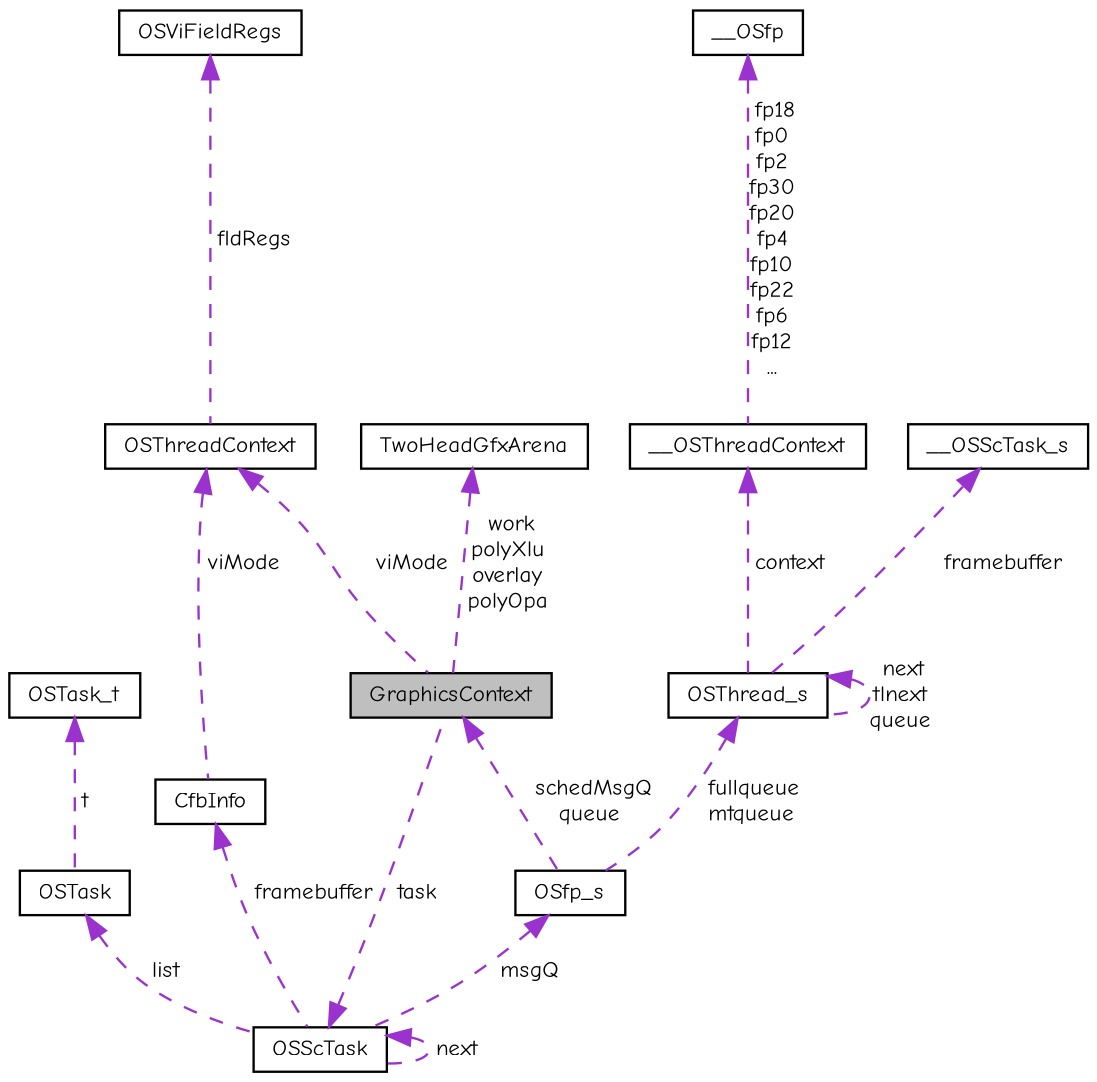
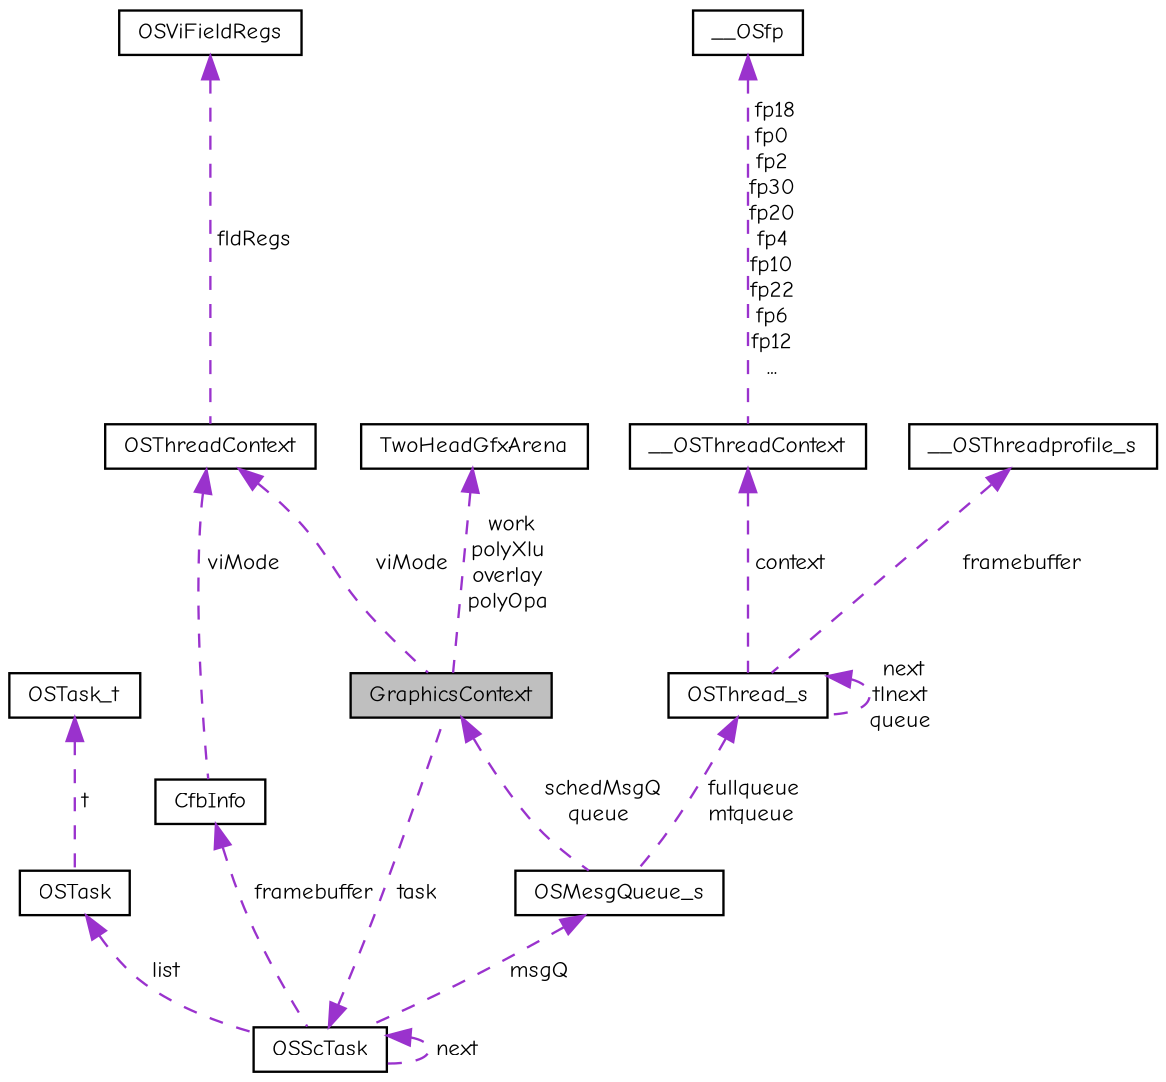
  digraph {
    fontname="Comic Neue"
    node [color=black fillcolor=white fontname="Comic Neue" fontsize=10 shape=record style=filled]
    edge [color=darkorchid3 dir=back fontname="Comic Neue" fontsize=10 labelfontname=Helvetica labelfontsize=10 style=dashed]
    n1 [fillcolor=grey75 fontcolor=black height=0.2 label=GraphicsContext width=0.4]
-   n2 [height=0.2 label=OSfp_s width=0.4]
+   n2 [height=0.2 label=OSMesgQueue_s width=0.4]
    n3 [height=0.2 label=TwoHeadGfxArena width=0.4]
    n4 [height=0.2 label=OSScTask width=0.4]
    n5 [height=0.2 label=OSThread_s width=0.4]
-   n6 [height=0.2 label=__OSScTask_s width=0.4]
+   n6 [height=0.2 label=__OSThreadprofile_s width=0.4]
    n7 [height=0.2 label=__OSThreadContext width=0.4]
    n8 [height=0.2 label=__OSfp width=0.4]
    n9 [height=0.2 label=OSTask width=0.4]
    n10 [height=0.2 label=OSTask_t width=0.4]
    n11 [height=0.2 label=CfbInfo width=0.4]
    n12 [height=0.2 label=OSThreadContext width=0.4]
    n13 [height=0.2 label=OSViFieldRegs width=0.4]
    n1 -> n2 [label=" schedMsgQ\nqueue"]
    n2 -> n4 [label=" msgQ"]
    n3 -> n1 [label=" work\npolyXlu\noverlay\npolyOpa"]
    n4 -> n1 [label=" task"]
    n4 -> n4 [label=" next"]
    n5 -> n2 [label=" fullqueue\nmtqueue"]
    n5 -> n5 [label=" next\ntlnext\nqueue"]
    n6 -> n5 [label=" framebuffer"]
    n7 -> n5 [label=" context"]
    n8 -> n7 [label=" fp18\nfp0\nfp2\nfp30\nfp20\nfp4\nfp10\nfp22\nfp6\nfp12\n..."]
    n9 -> n4 [label=" list"]
    n10 -> n9 [label=" t"]
    n11 -> n4 [label=" framebuffer"]
    n12 -> n1 [label=" viMode"]
    n12 -> n11 [label=" viMode"]
    n13 -> n12 [label=" fldRegs"]
  }
